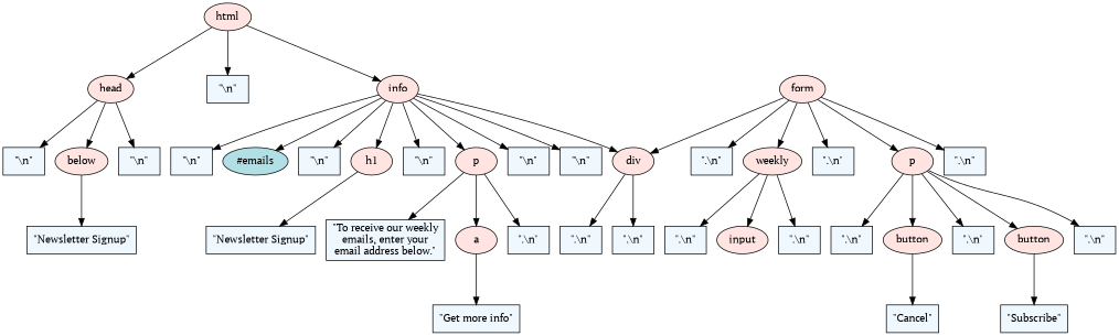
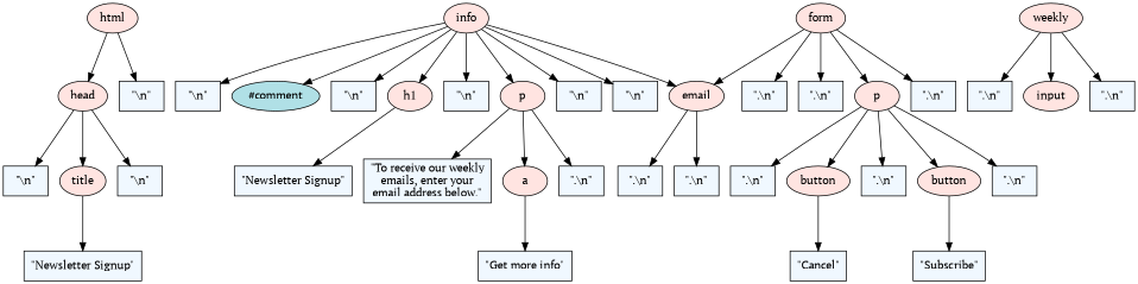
  digraph {
    fontname="PT Serif"
    nodesep=0.2
    rankdir=TB
    ranksep=0.8
    node [fillcolor=aliceblue fontname="PT Serif" shape=box style=filled]
    edge [fontname="PT Serif"]
    n1 [fillcolor=mistyrose label=html shape=ellipse]
    n2 [fillcolor=mistyrose label=head shape=ellipse]
    n3 [label="\"\\n\""]
    n4 [fillcolor=mistyrose label=info shape=ellipse]
    n5 [label="\"\\n\""]
-   n6 [fillcolor=mistyrose label=below shape=ellipse]
+   n6 [fillcolor=mistyrose label=title shape=ellipse]
    n7 [label="\"\\n\""]
    n8 [label="\"\\n\""]
-   n9 [fillcolor=powderblue label="#emails" shape=ellipse]
+   n9 [fillcolor=powderblue label="#comment" shape=ellipse]
    n10 [label="\"\\n\""]
    n11 [fillcolor=mistyrose label=h1 shape=ellipse]
    n12 [label="\"\\n\""]
    n13 [fillcolor=mistyrose label=p shape=ellipse]
    n14 [label="\"\\n\""]
-   n15 [fillcolor=mistyrose label=div shape=ellipse]
+   n15 [fillcolor=mistyrose label=email shape=ellipse]
    n16 [label="\"\\n\""]
    n17 [label="\"Newsletter Signup\""]
    n18 [label="\"Newsletter Signup\""]
    n19 [label="\"To receive our weekly\n emails, enter your \nemail address below.\""]
    n20 [fillcolor=mistyrose label=a shape=ellipse]
    n21 [label="\".\\n\""]
    n22 [label="\".\\n\""]
    n23 [label="\".\\n\""]
    n24 [label="\"Get more info\""]
    n25 [fillcolor=mistyrose label=form shape=ellipse]
    n26 [label="\".\\n\""]
    n27 [fillcolor=mistyrose label=weekly shape=ellipse]
    n28 [label="\".\\n\""]
    n29 [fillcolor=mistyrose label=p shape=ellipse]
    n30 [label="\".\\n\""]
    n31 [label="\".\\n\""]
    n32 [fillcolor=mistyrose label=input shape=ellipse]
    n33 [label="\".\\n\""]
    n34 [label="\".\\n\""]
    n35 [fillcolor=mistyrose label=button shape=ellipse]
    n36 [label="\".\\n\""]
    n37 [fillcolor=mistyrose label=button shape=ellipse]
    n38 [label="\".\\n\""]
    n39 [label="\"Cancel\""]
    n40 [label="\"Subscribe\""]
    n1 -> n2
    n1 -> n3
-   n1 -> n4
    n2 -> n5
    n2 -> n6
    n2 -> n7
    n4 -> n8
    n4 -> n9
    n4 -> n10
    n4 -> n11
    n4 -> n12
    n4 -> n13
    n4 -> n14
    n4 -> n15
    n4 -> n16
    n6 -> n17
    n11 -> n18
    n13 -> n19
    n13 -> n20
    n13 -> n21
    n15 -> n22
    n15 -> n23
    n20 -> n24
    n25 -> n15
    n25 -> n26
-   n25 -> n27
    n25 -> n28
    n25 -> n29
    n25 -> n30
    n27 -> n31
    n27 -> n32
    n27 -> n33
    n29 -> n34
    n29 -> n35
    n29 -> n36
    n29 -> n37
    n29 -> n38
    n35 -> n39
    n37 -> n40
  }
